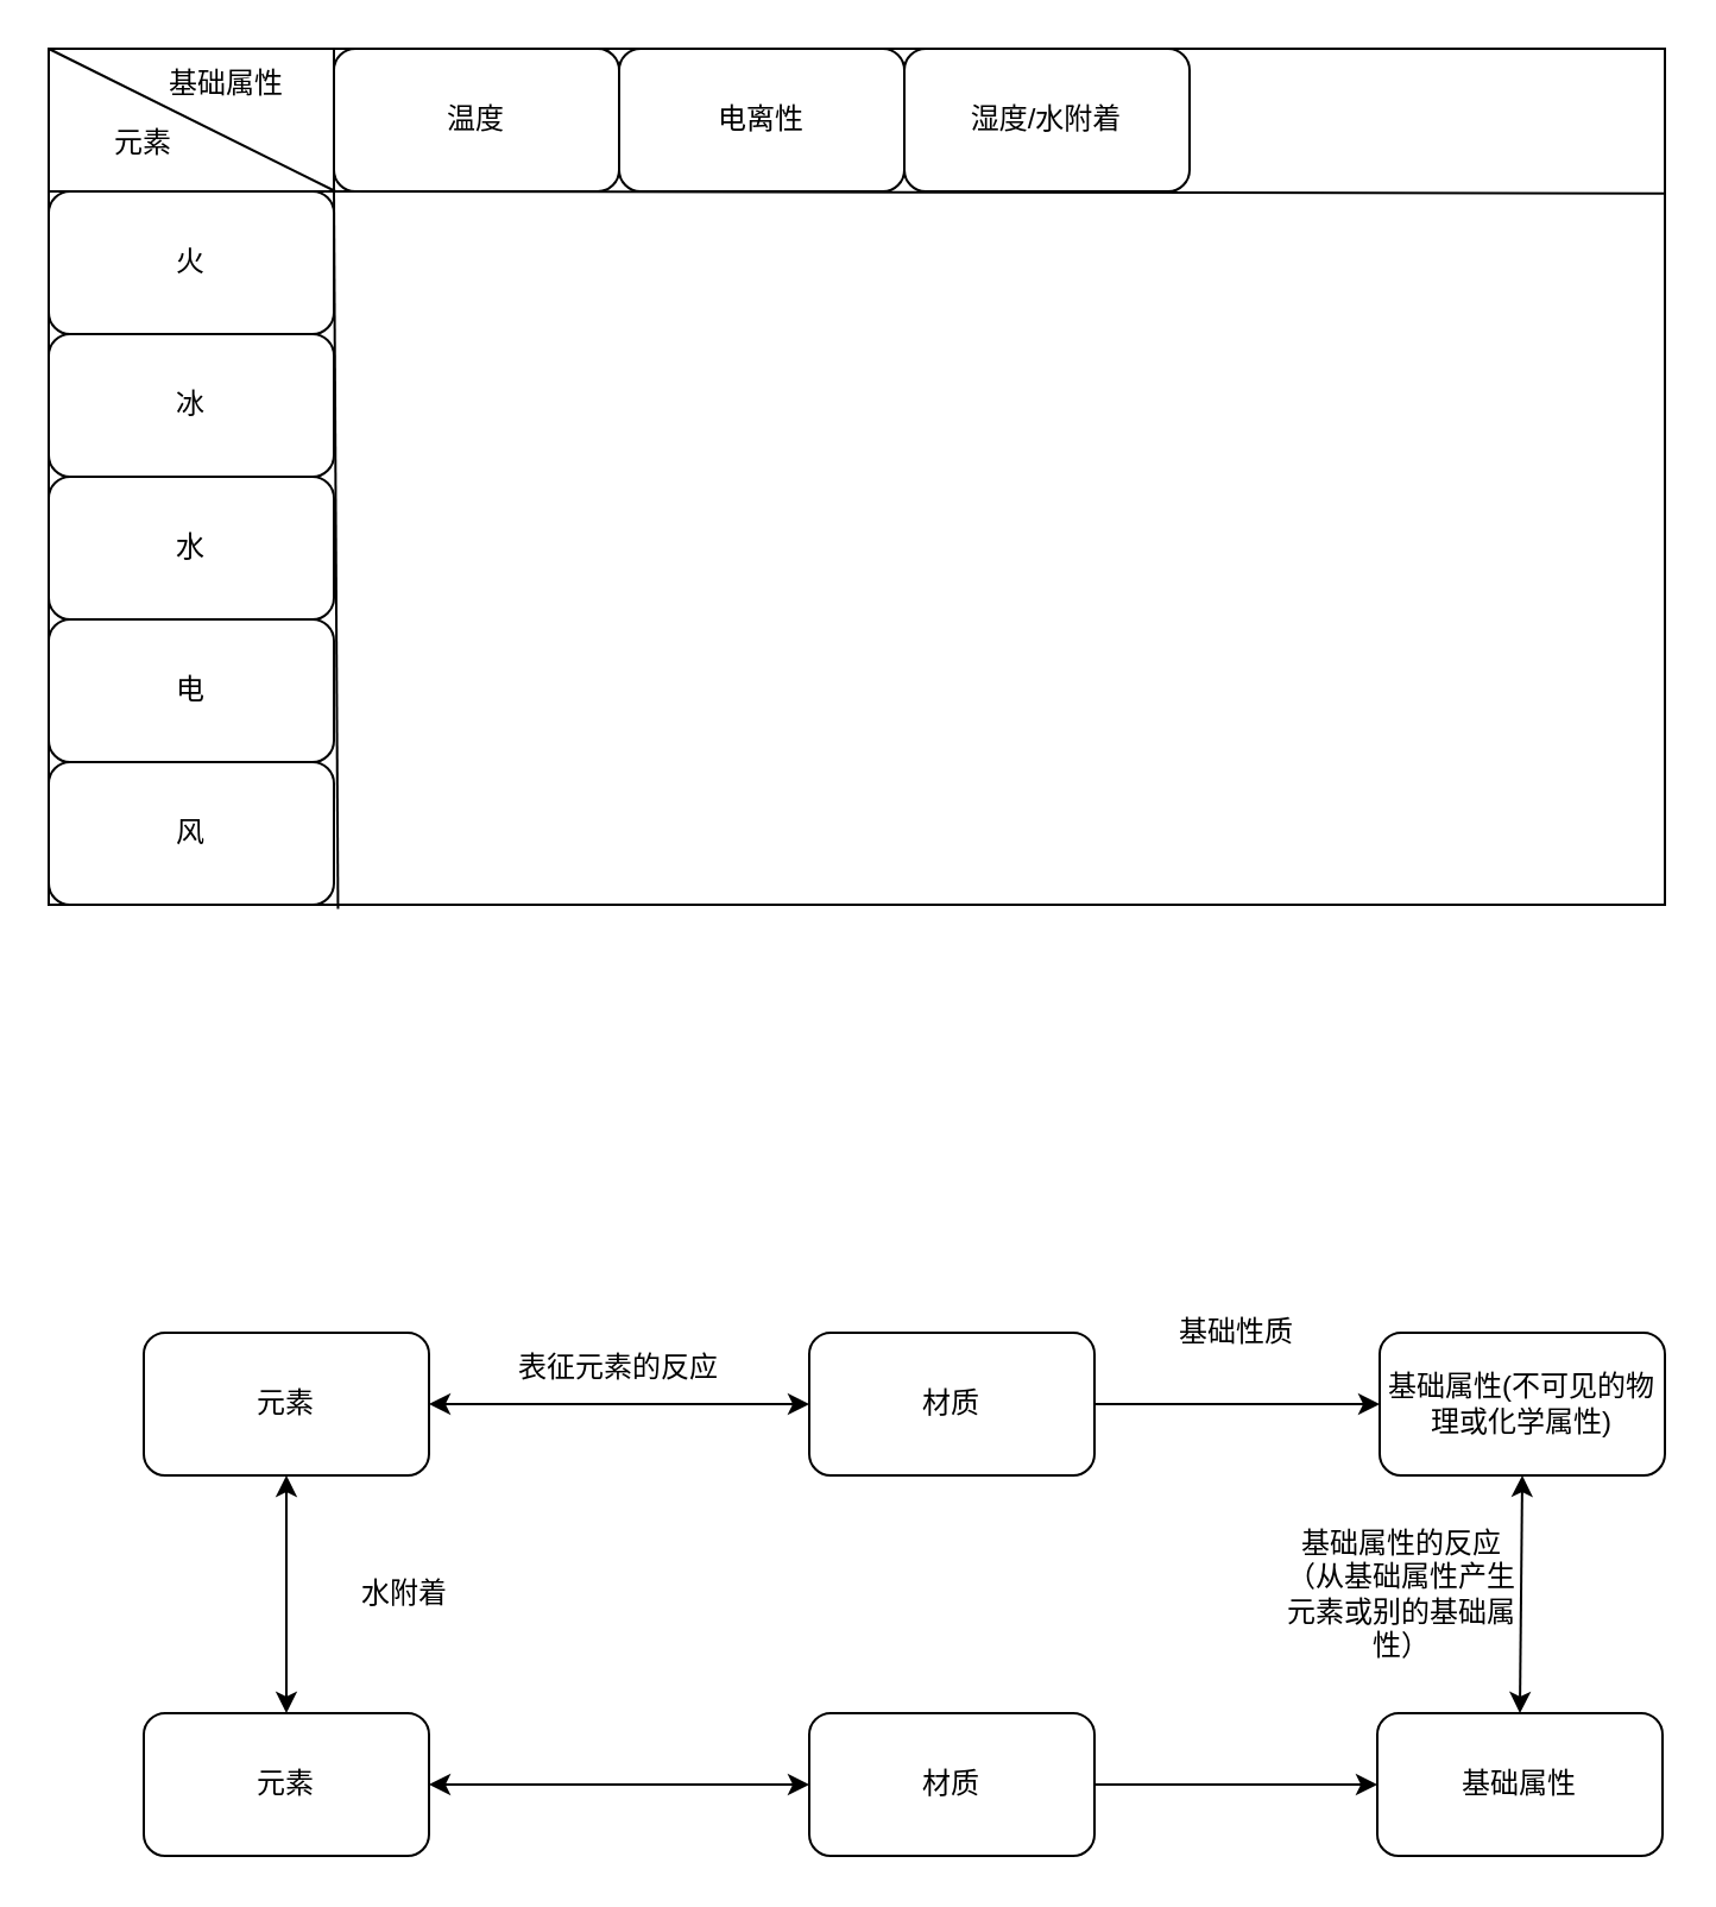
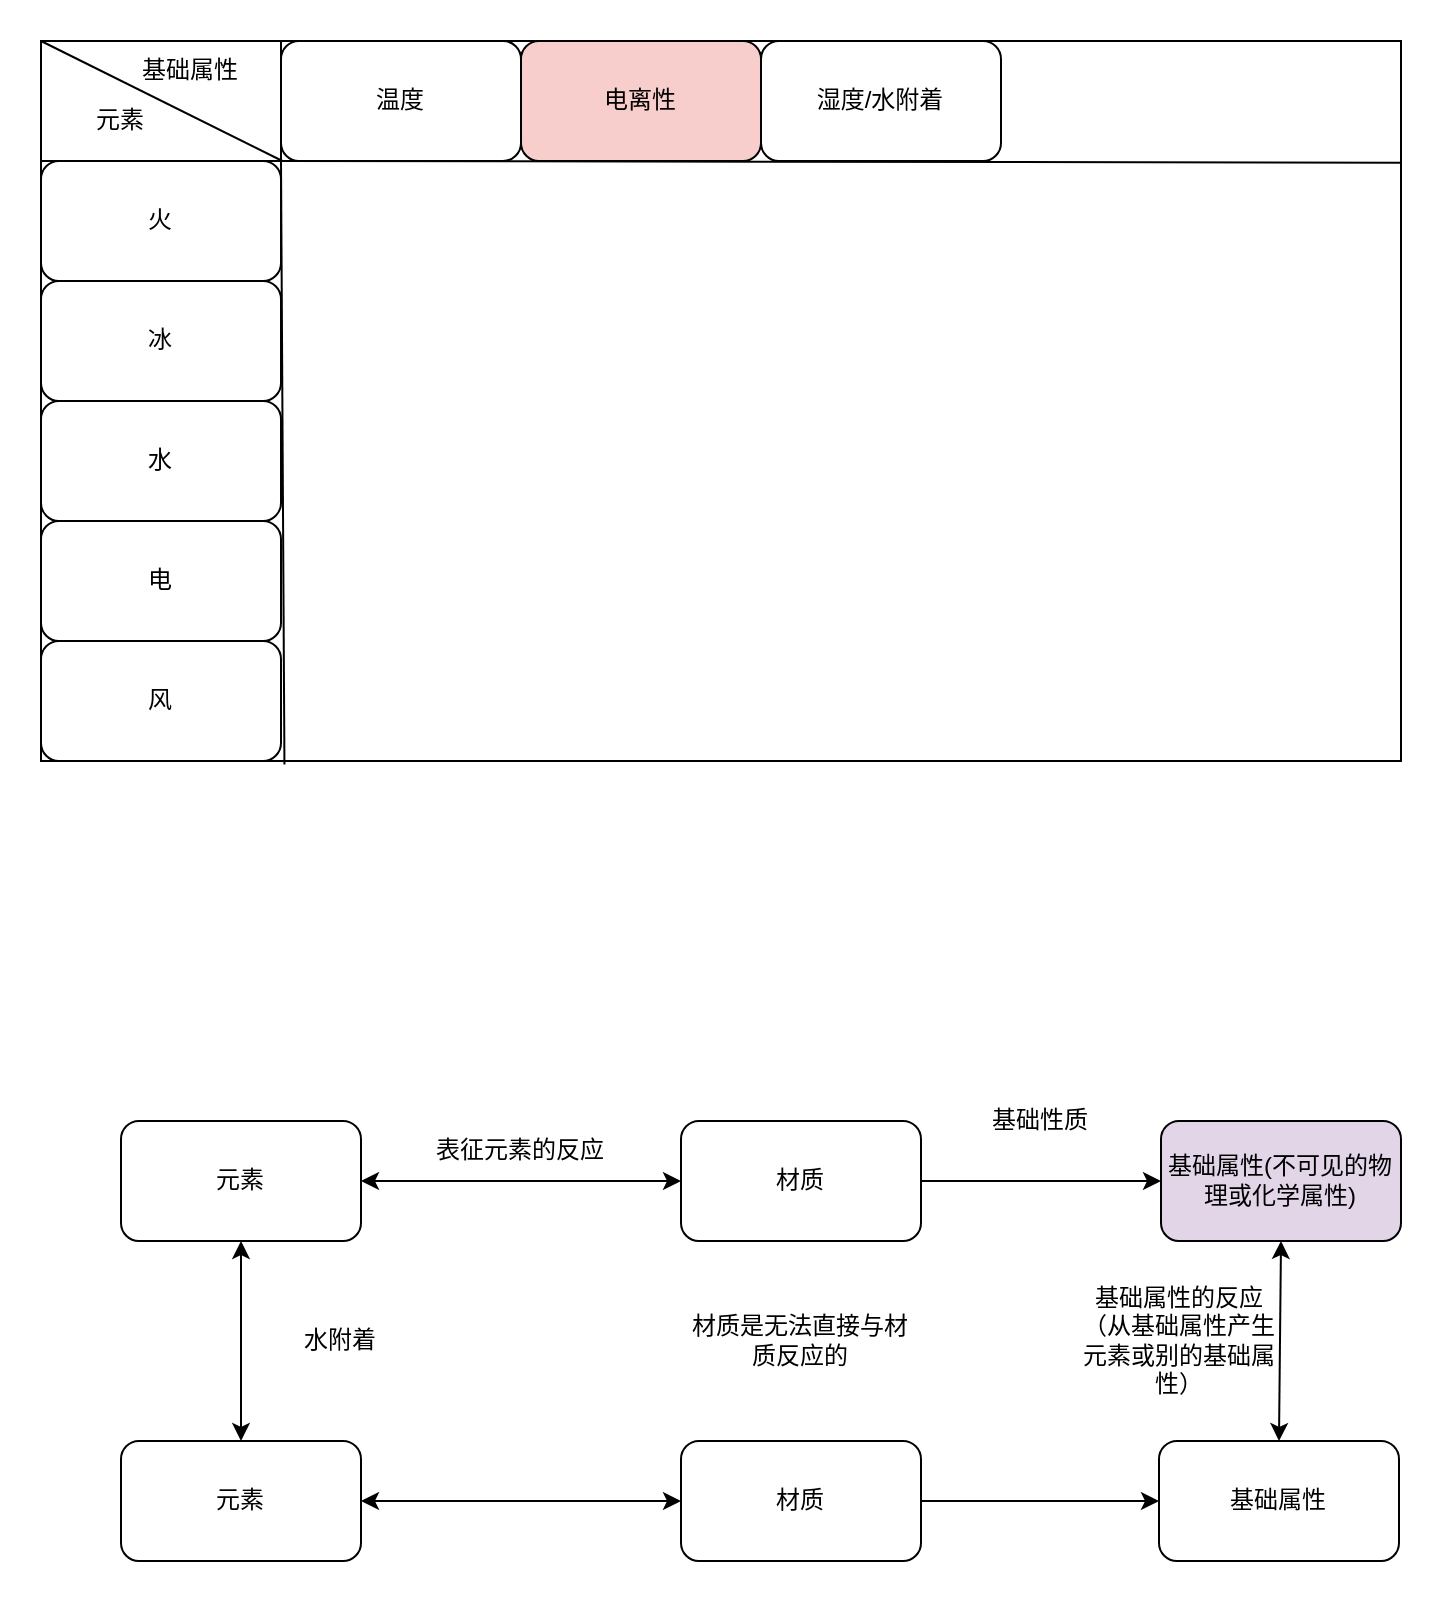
  <mxCell id="0" />
  <mxCell id="1" parent="0" />
  <mxCell id="2" value="" style="rounded=0;whiteSpace=wrap;html=1;" parent="1" vertex="1"><mxGeometry y="20" width="680" height="360" as="geometry" x="20" /></mxCell>
  <mxCell id="3" value="火" style="rounded=1;whiteSpace=wrap;html=1;" parent="1" vertex="1"><mxGeometry y="80" width="120" height="60" as="geometry" x="20" /></mxCell>
  <mxCell id="4" value="" style="rounded=0;whiteSpace=wrap;html=1;" parent="1" vertex="1"><mxGeometry y="20" width="120" height="60" as="geometry" x="20" /></mxCell>
  <mxCell id="5" value="" style="endArrow=none;html=1;entryX=1.006;entryY=1;entryDx=0;entryDy=0;entryPerimeter=0;" parent="1" target="4" edge="1"><mxGeometry width="50" height="50" relative="1" as="geometry"><mxPoint y="20" as="sourcePoint" x="20" /><mxPoint x="110" y="20" as="targetPoint" /></mxGeometry></mxCell>
  <mxCell id="6" value="元素" style="text;html=1;strokeColor=none;fillColor=none;align=center;verticalAlign=middle;whiteSpace=wrap;rounded=0;" parent="1" vertex="1"><mxGeometry y="40" width="80" height="40" as="geometry" x="20" /></mxCell>
  <mxCell id="7" value="基础属性" style="text;html=1;strokeColor=none;fillColor=none;align=center;verticalAlign=middle;whiteSpace=wrap;rounded=0;" parent="1" vertex="1"><mxGeometry x="50" y="20" width="90" height="30" as="geometry" /></mxCell>
  <mxCell id="8" value="冰" style="rounded=1;whiteSpace=wrap;html=1;" parent="1" vertex="1"><mxGeometry y="140" width="120" height="60" as="geometry" x="20" /></mxCell>
  <mxCell id="9" value="水" style="rounded=1;whiteSpace=wrap;html=1;" parent="1" vertex="1"><mxGeometry y="200" width="120" height="60" as="geometry" x="20" /></mxCell>
  <mxCell id="10" value="电" style="rounded=1;whiteSpace=wrap;html=1;" parent="1" vertex="1"><mxGeometry y="260" width="120" height="60" as="geometry" x="20" /></mxCell>
  <mxCell id="11" value="风" style="rounded=1;whiteSpace=wrap;html=1;" parent="1" vertex="1"><mxGeometry y="320" width="120" height="60" as="geometry" x="20" /></mxCell>
  <mxCell id="12" value="" style="endArrow=none;html=1;entryX=0.179;entryY=1.005;entryDx=0;entryDy=0;entryPerimeter=0;" parent="1" target="2" edge="1"><mxGeometry width="50" height="50" relative="1" as="geometry"><mxPoint x="140" y="80" as="sourcePoint" /><mxPoint x="142" y="474" as="targetPoint" /></mxGeometry></mxCell>
  <mxCell id="13" value="" style="endArrow=none;html=1;entryX=1;entryY=0.169;entryDx=0;entryDy=0;entryPerimeter=0;" parent="1" target="2" edge="1"><mxGeometry width="50" height="50" relative="1" as="geometry"><mxPoint x="140" y="80" as="sourcePoint" /><mxPoint x="380" y="540" as="targetPoint" /></mxGeometry></mxCell>
  <mxCell id="14" value="温度" style="rounded=1;whiteSpace=wrap;html=1;" parent="1" vertex="1"><mxGeometry x="140" y="20" width="120" height="60" as="geometry" /></mxCell>
- <mxCell id="15" value="电离性" style="rounded=1;whiteSpace=wrap;html=1;" parent="1" vertex="1"><mxGeometry x="260" y="20" width="120" height="60" as="geometry" /></mxCell>
+ <mxCell id="15" value="电离性" style="rounded=1;whiteSpace=wrap;html=1;fillColor=#f8cecc;" parent="1" vertex="1"><mxGeometry x="260" y="20" width="120" height="60" as="geometry" /></mxCell>
  <mxCell id="16" value="湿度/水附着" style="rounded=1;whiteSpace=wrap;html=1;" parent="1" vertex="1"><mxGeometry x="380" y="20" width="120" height="60" as="geometry" /></mxCell>
  <mxCell id="17" value="元素" style="rounded=1;whiteSpace=wrap;html=1;" parent="1" vertex="1"><mxGeometry x="60" y="560" width="120" height="60" as="geometry" /></mxCell>
  <mxCell id="18" value="材质" style="rounded=1;whiteSpace=wrap;html=1;" parent="1" vertex="1"><mxGeometry x="340" y="560" width="120" height="60" as="geometry" /></mxCell>
  <mxCell id="19" value="元素" style="rounded=1;whiteSpace=wrap;html=1;" parent="1" vertex="1"><mxGeometry x="60" y="720" width="120" height="60" as="geometry" /></mxCell>
  <mxCell id="20" value="材质" style="rounded=1;whiteSpace=wrap;html=1;" parent="1" vertex="1"><mxGeometry x="340" y="720" width="120" height="60" as="geometry" /></mxCell>
  <mxCell id="21" value="" style="endArrow=classic;startArrow=classic;html=1;entryX=0.5;entryY=1;entryDx=0;entryDy=0;exitX=0.5;exitY=0;exitDx=0;exitDy=0;" parent="1" source="19" target="17" edge="1"><mxGeometry width="50" height="50" relative="1" as="geometry"><mxPoint x="30" y="850" as="sourcePoint" /><mxPoint x="80" y="800" as="targetPoint" /></mxGeometry></mxCell>
  <mxCell id="22" value="" style="endArrow=classic;startArrow=classic;html=1;entryX=0;entryY=0.5;entryDx=0;entryDy=0;exitX=1;exitY=0.5;exitDx=0;exitDy=0;" parent="1" source="17" target="18" edge="1"><mxGeometry width="50" height="50" relative="1" as="geometry"><mxPoint x="30" y="850" as="sourcePoint" /><mxPoint x="80" y="800" as="targetPoint" /></mxGeometry></mxCell>
  <mxCell id="23" value="" style="endArrow=classic;startArrow=classic;html=1;entryX=0;entryY=0.5;entryDx=0;entryDy=0;exitX=1;exitY=0.5;exitDx=0;exitDy=0;" parent="1" source="19" target="20" edge="1"><mxGeometry width="50" height="50" relative="1" as="geometry"><mxPoint x="30" y="850" as="sourcePoint" /><mxPoint x="80" y="800" as="targetPoint" /></mxGeometry></mxCell>
  <mxCell id="24" value="表征元素的反应" style="text;html=1;strokeColor=none;fillColor=none;align=center;verticalAlign=middle;whiteSpace=wrap;rounded=0;" parent="1" vertex="1"><mxGeometry x="200" y="545" width="120" height="60" as="geometry" /></mxCell>
  <mxCell id="25" value="水附着" style="text;html=1;strokeColor=none;fillColor=none;align=center;verticalAlign=middle;whiteSpace=wrap;rounded=0;" parent="1" vertex="1"><mxGeometry x="120" y="640" width="100" height="60" as="geometry" /></mxCell>
- <mxCell id="26" value="基础属性(不可见的物理或化学属性)" style="rounded=1;whiteSpace=wrap;html=1;" parent="1" vertex="1"><mxGeometry x="580" y="560" width="120" height="60" as="geometry" /></mxCell>
+ <mxCell id="26" value="基础属性(不可见的物理或化学属性)" style="rounded=1;whiteSpace=wrap;html=1;fillColor=#e1d5e7;" parent="1" vertex="1"><mxGeometry x="580" y="560" width="120" height="60" as="geometry" /></mxCell>
  <mxCell id="27" value="基础属性" style="rounded=1;whiteSpace=wrap;html=1;" parent="1" vertex="1"><mxGeometry x="579" y="720" width="120" height="60" as="geometry" /></mxCell>
  <mxCell id="28" value="" style="endArrow=classic;html=1;entryX=0;entryY=0.5;entryDx=0;entryDy=0;exitX=1;exitY=0.5;exitDx=0;exitDy=0;" parent="1" source="18" target="26" edge="1"><mxGeometry width="50" height="50" relative="1" as="geometry"><mxPoint x="310" y="850" as="sourcePoint" /><mxPoint x="360" y="800" as="targetPoint" /></mxGeometry></mxCell>
  <mxCell id="29" value="" style="endArrow=classic;html=1;entryX=0;entryY=0.5;entryDx=0;entryDy=0;exitX=1;exitY=0.5;exitDx=0;exitDy=0;" parent="1" source="20" target="27" edge="1"><mxGeometry width="50" height="50" relative="1" as="geometry"><mxPoint x="310" y="850" as="sourcePoint" /><mxPoint x="360" y="800" as="targetPoint" /></mxGeometry></mxCell>
  <mxCell id="30" value="基础性质" style="text;html=1;strokeColor=none;fillColor=none;align=center;verticalAlign=middle;whiteSpace=wrap;rounded=0;" parent="1" vertex="1"><mxGeometry x="480" y="530" width="80" height="60" as="geometry" /></mxCell>
  <mxCell id="31" value="" style="endArrow=classic;startArrow=classic;html=1;entryX=0.5;entryY=1;entryDx=0;entryDy=0;exitX=0.5;exitY=0;exitDx=0;exitDy=0;" parent="1" source="27" target="26" edge="1"><mxGeometry width="50" height="50" relative="1" as="geometry"><mxPoint x="70" y="850" as="sourcePoint" /><mxPoint x="120" y="800" as="targetPoint" /></mxGeometry></mxCell>
  <mxCell id="32" value="基础属性的反应（从基础属性产生元素或别的基础属性）" style="text;html=1;strokeColor=none;fillColor=none;align=center;verticalAlign=middle;whiteSpace=wrap;rounded=0;" parent="1" vertex="1"><mxGeometry x="540" y="640" width="99" height="60" as="geometry" /></mxCell>
+ <mxCell id="33" value="材质是无法直接与材质反应的" style="text;html=1;strokeColor=none;fillColor=none;align=center;verticalAlign=middle;whiteSpace=wrap;rounded=0;" parent="1" vertex="1"><mxGeometry x="340" y="640" width="120" height="60" as="geometry" /></mxCell>
